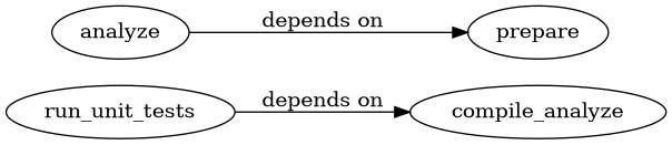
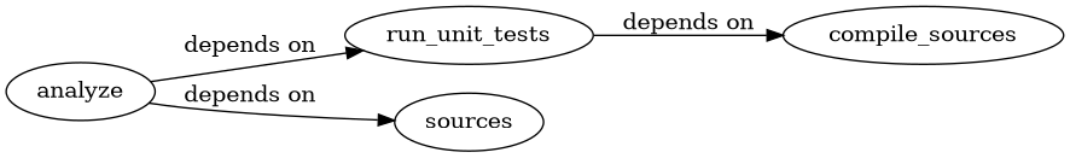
  digraph {
    rankdir=LR
    run_unit_tests
-   compile_sources [label=compile_analyze]
+   compile_sources
    analyze
-   prepare
+   prepare [label=sources]
    run_unit_tests -> compile_sources [label="depends on"]
+   analyze -> run_unit_tests [label="depends on"]
    analyze -> prepare [label="depends on"]
  }
